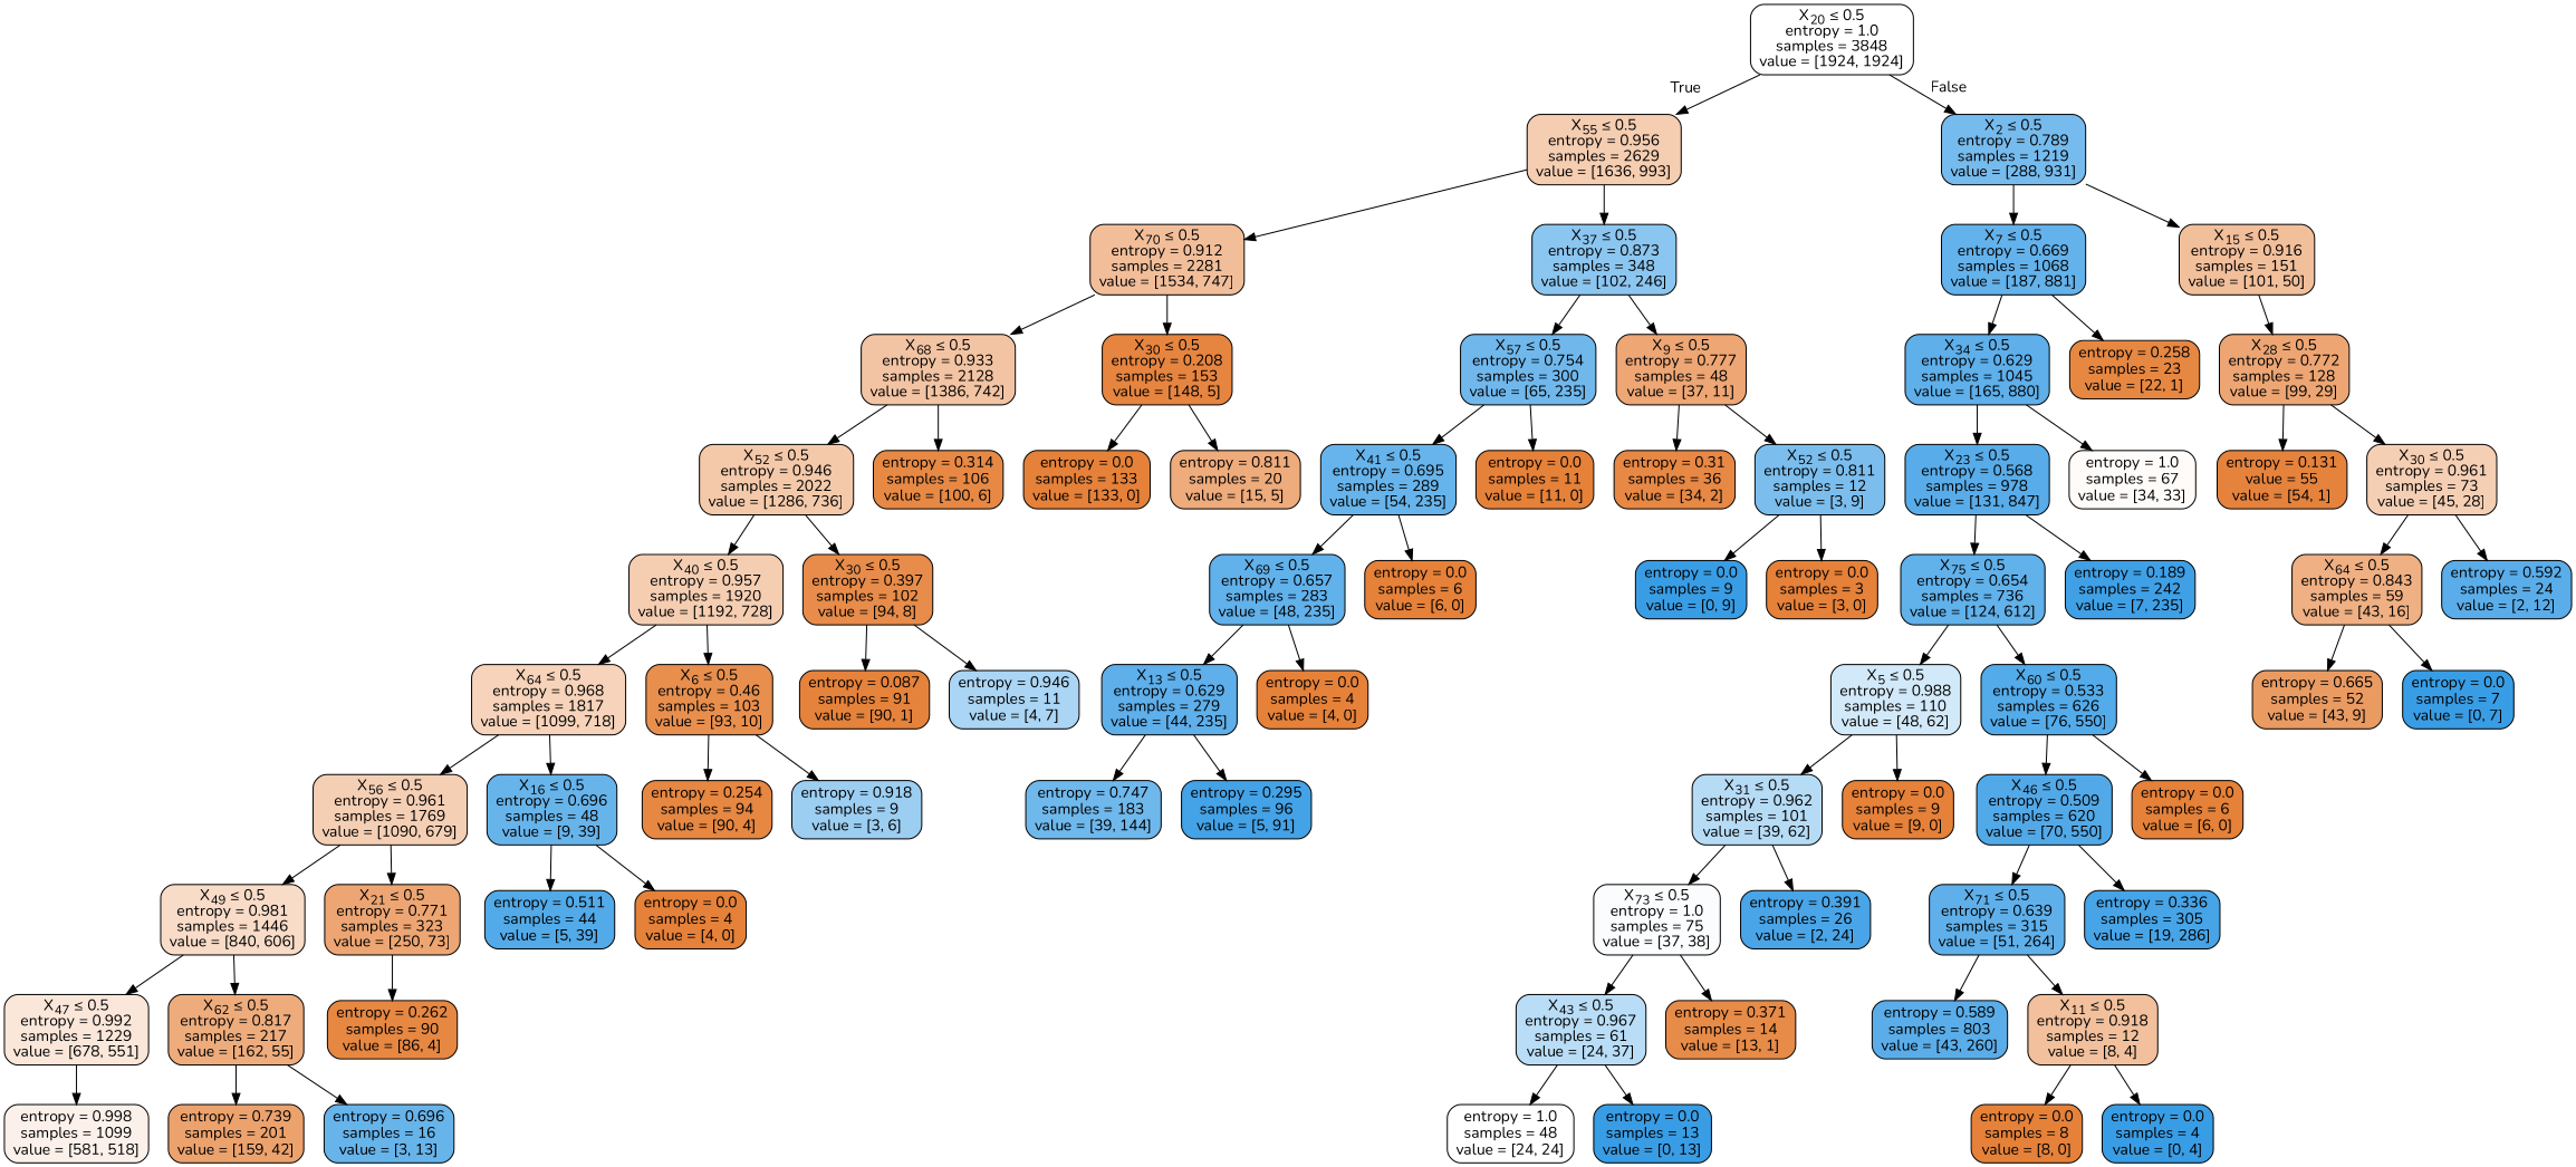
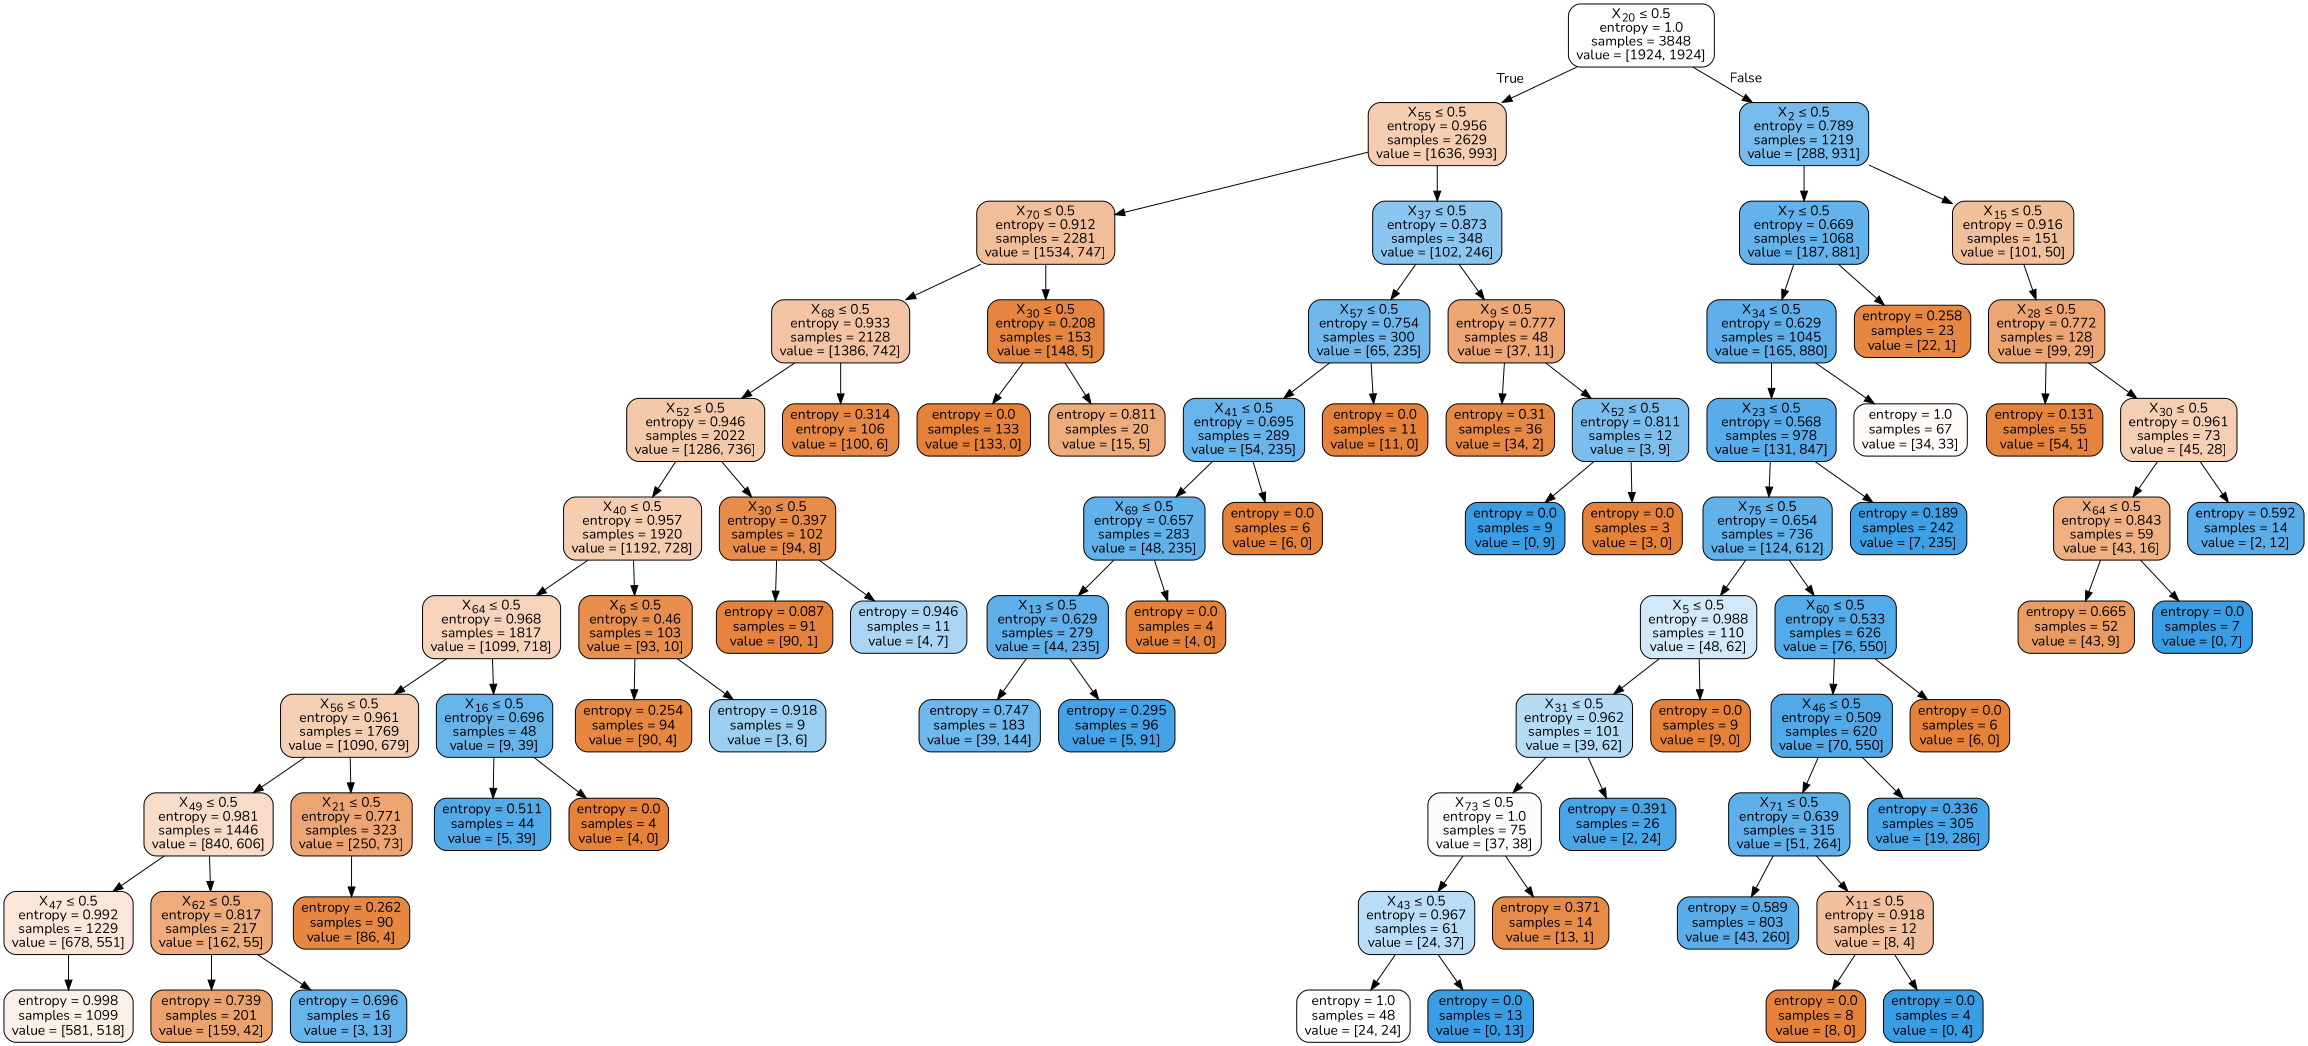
  digraph {
    fontname=Nunito
    node [color=black fillcolor="#e58139" fontname=Nunito shape=box style="filled, rounded"]
    edge [fontname=Nunito]
    n1 [fillcolor="#ffffff" label=<X<SUB>20</SUB> &le; 0.5<br/>entropy = 1.0<br/>samples = 3848<br/>value = [1924, 1924]>]
    n2 [fillcolor="#f5cdb1" label=<X<SUB>55</SUB> &le; 0.5<br/>entropy = 0.956<br/>samples = 2629<br/>value = [1636, 993]>]
    n3 [fillcolor="#76bbed" label=<X<SUB>2</SUB> &le; 0.5<br/>entropy = 0.789<br/>samples = 1219<br/>value = [288, 931]>]
    n4 [fillcolor="#f2be99" label=<X<SUB>70</SUB> &le; 0.5<br/>entropy = 0.912<br/>samples = 2281<br/>value = [1534, 747]>]
    n5 [fillcolor="#8bc6f0" label=<X<SUB>37</SUB> &le; 0.5<br/>entropy = 0.873<br/>samples = 348<br/>value = [102, 246]>]
    n6 [fillcolor="#63b2eb" label=<X<SUB>7</SUB> &le; 0.5<br/>entropy = 0.669<br/>samples = 1068<br/>value = [187, 881]>]
    n7 [fillcolor="#f2bf9b" label=<X<SUB>15</SUB> &le; 0.5<br/>entropy = 0.916<br/>samples = 151<br/>value = [101, 50]>]
    n8 [fillcolor="#f3c4a3" label=<X<SUB>68</SUB> &le; 0.5<br/>entropy = 0.933<br/>samples = 2128<br/>value = [1386, 742]>]
    n9 [fillcolor="#e68540" label=<X<SUB>30</SUB> &le; 0.5<br/>entropy = 0.208<br/>samples = 153<br/>value = [148, 5]>]
    n10 [fillcolor="#70b8ec" label=<X<SUB>57</SUB> &le; 0.5<br/>entropy = 0.754<br/>samples = 300<br/>value = [65, 235]>]
    n11 [fillcolor="#eda674" label=<X<SUB>9</SUB> &le; 0.5<br/>entropy = 0.777<br/>samples = 48<br/>value = [37, 11]>]
    n12 [fillcolor="#f4c9aa" label=<X<SUB>52</SUB> &le; 0.5<br/>entropy = 0.946<br/>samples = 2022<br/>value = [1286, 736]>]
-   n13 [fillcolor="#e78945" label=<entropy = 0.314<br/>samples = 106<br/>value = [100, 6]>]
+   n13 [fillcolor="#e78945" label=<entropy = 0.314<br/>entropy = 106<br/>value = [100, 6]>]
    n14 [label=<entropy = 0.0<br/>samples = 133<br/>value = [133, 0]>]
    n15 [fillcolor="#eeab7b" label=<entropy = 0.811<br/>samples = 20<br/>value = [15, 5]>]
    n16 [fillcolor="#f5ceb2" label=<X<SUB>40</SUB> &le; 0.5<br/>entropy = 0.957<br/>samples = 1920<br/>value = [1192, 728]>]
    n17 [fillcolor="#e78c4a" label=<X<SUB>30</SUB> &le; 0.5<br/>entropy = 0.397<br/>samples = 102<br/>value = [94, 8]>]
    n18 [fillcolor="#f6d3ba" label=<X<SUB>64</SUB> &le; 0.5<br/>entropy = 0.968<br/>samples = 1817<br/>value = [1099, 718]>]
    n19 [fillcolor="#e88f4e" label=<X<SUB>6</SUB> &le; 0.5<br/>entropy = 0.46<br/>samples = 103<br/>value = [93, 10]>]
    n20 [fillcolor="#e5823b" label=<entropy = 0.087<br/>samples = 91<br/>value = [90, 1]>]
    n21 [fillcolor="#aad5f4" label=<entropy = 0.946<br/>samples = 11<br/>value = [4, 7]>]
    n22 [fillcolor="#f5cfb4" label=<X<SUB>56</SUB> &le; 0.5<br/>entropy = 0.961<br/>samples = 1769<br/>value = [1090, 679]>]
    n23 [fillcolor="#67b4eb" label=<X<SUB>16</SUB> &le; 0.5<br/>entropy = 0.696<br/>samples = 48<br/>value = [9, 39]>]
    n24 [fillcolor="#e68742" label=<entropy = 0.254<br/>samples = 94<br/>value = [90, 4]>]
    n25 [fillcolor="#9ccef2" label=<entropy = 0.918<br/>samples = 9<br/>value = [3, 6]>]
    n26 [fillcolor="#f8dcc8" label=<X<SUB>49</SUB> &le; 0.5<br/>entropy = 0.981<br/>samples = 1446<br/>value = [840, 606]>]
    n27 [fillcolor="#eda673" label=<X<SUB>21</SUB> &le; 0.5<br/>entropy = 0.771<br/>samples = 323<br/>value = [250, 73]>]
    n28 [fillcolor="#52aae8" label=<entropy = 0.511<br/>samples = 44<br/>value = [5, 39]>]
    n29 [label=<entropy = 0.0<br/>samples = 4<br/>value = [4, 0]>]
    n30 [fillcolor="#fae7da" label=<X<SUB>47</SUB> &le; 0.5<br/>entropy = 0.992<br/>samples = 1229<br/>value = [678, 551]>]
    n31 [fillcolor="#eeac7c" label=<X<SUB>62</SUB> &le; 0.5<br/>entropy = 0.817<br/>samples = 217<br/>value = [162, 55]>]
    n32 [fillcolor="#e68742" label=<entropy = 0.262<br/>samples = 90<br/>value = [86, 4]>]
    n33 [fillcolor="#fcf1ea" label=<entropy = 0.998<br/>samples = 1099<br/>value = [581, 518]>]
    n34 [fillcolor="#eca26d" label=<entropy = 0.739<br/>samples = 201<br/>value = [159, 42]>]
    n35 [fillcolor="#67b4eb" label=<entropy = 0.696<br/>samples = 16<br/>value = [3, 13]>]
    n36 [fillcolor="#66b4eb" label=<X<SUB>41</SUB> &le; 0.5<br/>entropy = 0.695<br/>samples = 289<br/>value = [54, 235]>]
    n37 [label=<entropy = 0.0<br/>samples = 11<br/>value = [11, 0]>]
    n38 [fillcolor="#e78845" label=<entropy = 0.31<br/>samples = 36<br/>value = [34, 2]>]
    n39 [fillcolor="#7bbeee" label=<X<SUB>52</SUB> &le; 0.5<br/>entropy = 0.811<br/>samples = 12<br/>value = [3, 9]>]
    n40 [fillcolor="#61b1ea" label=<X<SUB>69</SUB> &le; 0.5<br/>entropy = 0.657<br/>samples = 283<br/>value = [48, 235]>]
    n41 [label=<entropy = 0.0<br/>samples = 6<br/>value = [6, 0]>]
    n42 [fillcolor="#5eafea" label=<X<SUB>13</SUB> &le; 0.5<br/>entropy = 0.629<br/>samples = 279<br/>value = [44, 235]>]
    n43 [label=<entropy = 0.0<br/>samples = 4<br/>value = [4, 0]>]
    n44 [fillcolor="#6fb8ec" label=<entropy = 0.747<br/>samples = 183<br/>value = [39, 144]>]
    n45 [fillcolor="#44a2e6" label=<entropy = 0.295<br/>samples = 96<br/>value = [5, 91]>]
    n46 [fillcolor="#399de5" label=<entropy = 0.0<br/>samples = 9<br/>value = [0, 9]>]
    n47 [label=<entropy = 0.0<br/>samples = 3<br/>value = [3, 0]>]
    n48 [fillcolor="#5eafea" label=<X<SUB>34</SUB> &le; 0.5<br/>entropy = 0.629<br/>samples = 1045<br/>value = [165, 880]>]
    n49 [fillcolor="#e68742" label=<entropy = 0.258<br/>samples = 23<br/>value = [22, 1]>]
    n50 [fillcolor="#eda673" label=<X<SUB>28</SUB> &le; 0.5<br/>entropy = 0.772<br/>samples = 128<br/>value = [99, 29]>]
    n51 [fillcolor="#58ace9" label=<X<SUB>23</SUB> &le; 0.5<br/>entropy = 0.568<br/>samples = 978<br/>value = [131, 847]>]
    n52 [fillcolor="#fefbf9" label=<entropy = 1.0<br/>samples = 67<br/>value = [34, 33]>]
    n53 [fillcolor="#61b1ea" label=<X<SUB>75</SUB> &le; 0.5<br/>entropy = 0.654<br/>samples = 736<br/>value = [124, 612]>]
    n54 [fillcolor="#3fa0e6" label=<entropy = 0.189<br/>samples = 242<br/>value = [7, 235]>]
    n55 [fillcolor="#d2e9f9" label=<X<SUB>5</SUB> &le; 0.5<br/>entropy = 0.988<br/>samples = 110<br/>value = [48, 62]>]
    n56 [fillcolor="#54abe9" label=<X<SUB>60</SUB> &le; 0.5<br/>entropy = 0.533<br/>samples = 626<br/>value = [76, 550]>]
    n57 [fillcolor="#b6dbf5" label=<X<SUB>31</SUB> &le; 0.5<br/>entropy = 0.962<br/>samples = 101<br/>value = [39, 62]>]
    n58 [label=<entropy = 0.0<br/>samples = 9<br/>value = [9, 0]>]
    n59 [fillcolor="#52a9e8" label=<X<SUB>46</SUB> &le; 0.5<br/>entropy = 0.509<br/>samples = 620<br/>value = [70, 550]>]
    n60 [label=<entropy = 0.0<br/>samples = 6<br/>value = [6, 0]>]
    n61 [fillcolor="#fafcfe" label=<X<SUB>73</SUB> &le; 0.5<br/>entropy = 1.0<br/>samples = 75<br/>value = [37, 38]>]
    n62 [fillcolor="#49a5e7" label=<entropy = 0.391<br/>samples = 26<br/>value = [2, 24]>]
    n63 [fillcolor="#b9ddf6" label=<X<SUB>43</SUB> &le; 0.5<br/>entropy = 0.967<br/>samples = 61<br/>value = [24, 37]>]
    n64 [fillcolor="#e78b48" label=<entropy = 0.371<br/>samples = 14<br/>value = [13, 1]>]
    n65 [fillcolor="#ffffff" label=<entropy = 1.0<br/>samples = 48<br/>value = [24, 24]>]
    n66 [fillcolor="#399de5" label=<entropy = 0.0<br/>samples = 13<br/>value = [0, 13]>]
    n67 [fillcolor="#5fb0ea" label=<X<SUB>71</SUB> &le; 0.5<br/>entropy = 0.639<br/>samples = 315<br/>value = [51, 264]>]
    n68 [fillcolor="#46a4e7" label=<entropy = 0.336<br/>samples = 305<br/>value = [19, 286]>]
    n69 [fillcolor="#5aade9" label=<entropy = 0.589<br/>samples = 803<br/>value = [43, 260]>]
    n70 [fillcolor="#f2c09c" label=<X<SUB>11</SUB> &le; 0.5<br/>entropy = 0.918<br/>samples = 12<br/>value = [8, 4]>]
    n71 [label=<entropy = 0.0<br/>samples = 8<br/>value = [8, 0]>]
    n72 [fillcolor="#399de5" label=<entropy = 0.0<br/>samples = 4<br/>value = [0, 4]>]
-   n73 [fillcolor="#e5833d" label=<entropy = 0.131<br/>value = 55<br/>value = [54, 1]>]
+   n73 [fillcolor="#e5833d" label=<entropy = 0.131<br/>samples = 55<br/>value = [54, 1]>]
    n74 [fillcolor="#f5cfb4" label=<X<SUB>30</SUB> &le; 0.5<br/>entropy = 0.961<br/>samples = 73<br/>value = [45, 28]>]
    n75 [fillcolor="#efb083" label=<X<SUB>64</SUB> &le; 0.5<br/>entropy = 0.843<br/>samples = 59<br/>value = [43, 16]>]
-   n76 [fillcolor="#5aade9" label=<entropy = 0.592<br/>samples = 24<br/>value = [2, 12]>]
+   n76 [fillcolor="#5aade9" label=<entropy = 0.592<br/>samples = 14<br/>value = [2, 12]>]
    n77 [fillcolor="#ea9b62" label=<entropy = 0.665<br/>samples = 52<br/>value = [43, 9]>]
    n78 [fillcolor="#399de5" label=<entropy = 0.0<br/>samples = 7<br/>value = [0, 7]>]
    n1 -> n2 [headlabel=True labelangle=45 labeldistance=2.5]
    n1 -> n3 [headlabel=False labelangle=-45 labeldistance=2.5]
    n2 -> n4
    n2 -> n5
    n3 -> n6
    n3 -> n7
    n4 -> n8
    n4 -> n9
    n5 -> n10
    n5 -> n11
    n6 -> n48
    n6 -> n49
    n7 -> n50
    n8 -> n12
    n8 -> n13
    n9 -> n14
    n9 -> n15
    n10 -> n36
    n10 -> n37
    n11 -> n38
    n11 -> n39
    n12 -> n16
    n12 -> n17
    n16 -> n18
    n16 -> n19
    n17 -> n20
    n17 -> n21
    n18 -> n22
    n18 -> n23
    n19 -> n24
    n19 -> n25
    n22 -> n26
    n22 -> n27
    n23 -> n28
    n23 -> n29
    n26 -> n30
    n26 -> n31
    n27 -> n32
    n30 -> n33
    n31 -> n34
    n31 -> n35
    n36 -> n40
    n36 -> n41
    n39 -> n46
    n39 -> n47
    n40 -> n42
    n40 -> n43
    n42 -> n44
    n42 -> n45
    n48 -> n51
    n48 -> n52
    n50 -> n73
    n50 -> n74
    n51 -> n53
    n51 -> n54
    n53 -> n55
    n53 -> n56
    n55 -> n57
    n55 -> n58
    n56 -> n59
    n56 -> n60
    n57 -> n61
    n57 -> n62
    n59 -> n67
    n59 -> n68
    n61 -> n63
    n61 -> n64
    n63 -> n65
    n63 -> n66
    n67 -> n69
    n67 -> n70
    n70 -> n71
    n70 -> n72
    n74 -> n75
    n74 -> n76
    n75 -> n77
    n75 -> n78
  }
